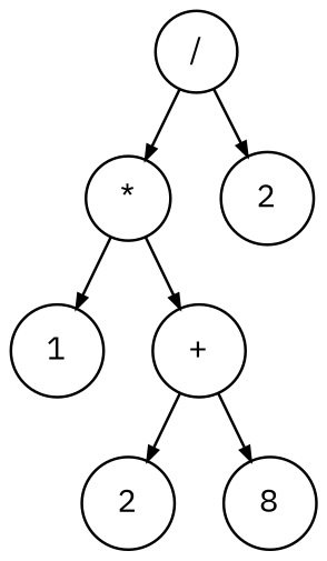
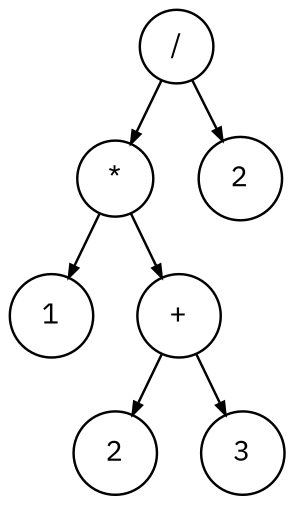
  digraph {
    ranksep=.3
    fontname="IBM Plex Sans"
    node [fontname="IBM Plex Sans" fontsize=12 shape=circle]
    edge [arrowsize=.5 fontname="IBM Plex Sans"]
    n1 [height=.1 label="/"]
    n2 [height=.1 label="*"]
    n3 [height=.1 label=2]
    n4 [height=.1 label=1]
    n5 [height=.1 label="+"]
    n6 [height=.1 label=2]
-   n7 [height=.1 label=8]
+   n7 [height=.1 label=3]
    n1 -> n2
    n1 -> n3
    n2 -> n4
    n2 -> n5
    n5 -> n6
    n5 -> n7
  }
